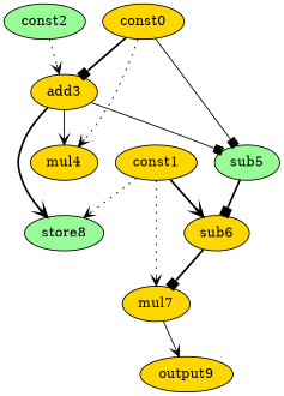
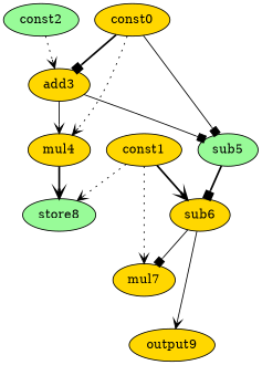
  digraph {
    node [fillcolor=gold opcode=const style=filled]
    edge [arrowhead=vee operand=0 style=solid]
    add3 [opcode=add]
    const0
    mul4 [opcode=mul]
    sub5 [fillcolor=palegreen opcode=sub]
    store8 [fillcolor=palegreen opcode=store]
    sub6 [opcode=sub]
    const1
    mul7 [opcode=mul]
    output9 [opcode=output]
    const2 [fillcolor=palegreen]
    add3 -> mul4 [operand=1]
    add3 -> sub5 [arrowhead=box operand=1]
    const0 -> add3 [arrowhead=box style=bold]
    const0 -> mul4 [style=dotted]
    const0 -> sub5 [arrowhead=box]
-   add3 -> store8 [operand=1 style=bold]
+   mul4 -> store8 [operand=1 style=bold]
    sub5 -> sub6 [arrowhead=box operand=1 style=bold]
-   sub6 -> mul7 [arrowhead=box operand=1 style=bold]
+   sub6 -> mul7 [arrowhead=box operand=1]
    const1 -> store8 [style=dotted]
    const1 -> sub6 [style=bold]
    const1 -> mul7 [style=dotted]
-   mul7 -> output9
+   sub6 -> output9
    const2 -> add3 [operand=1 style=dotted]
  }
